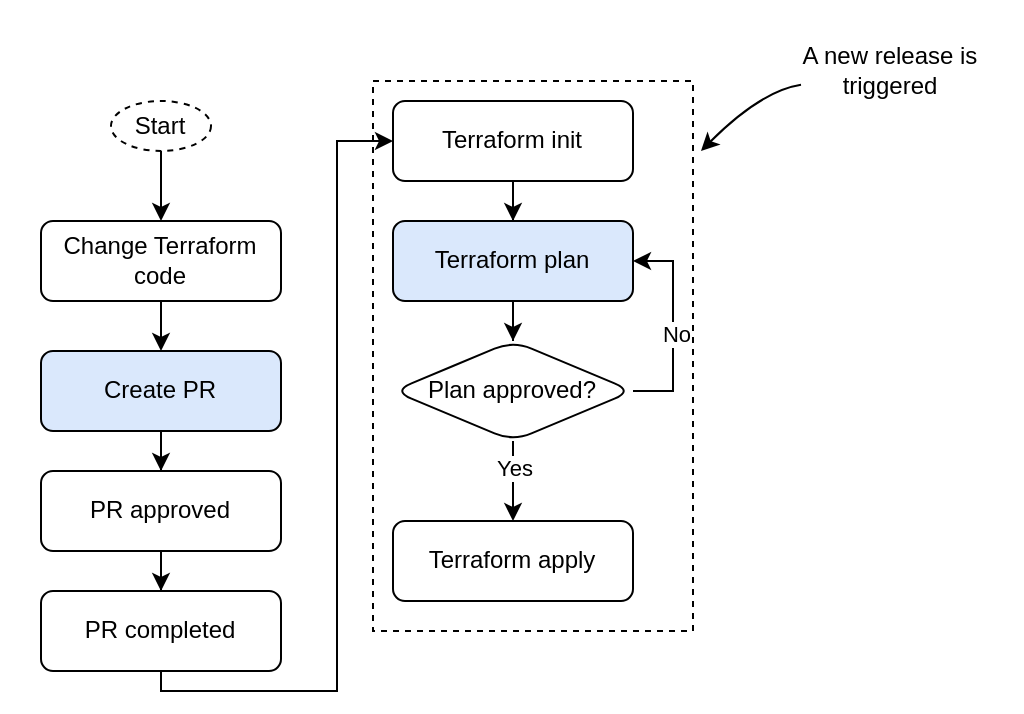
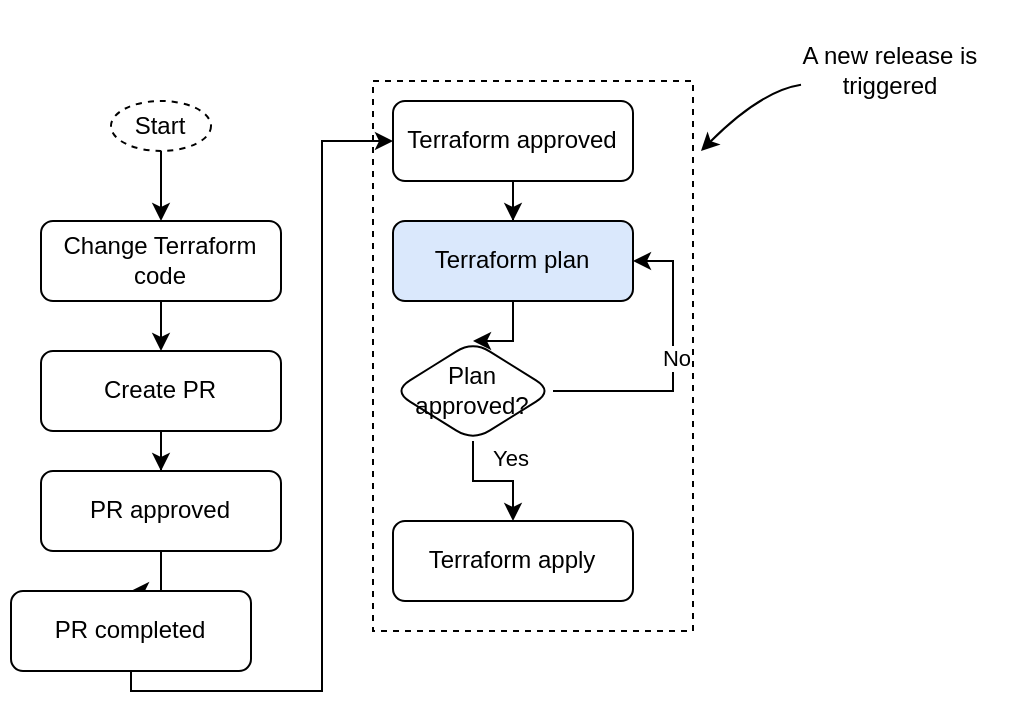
  <mxCell id="0" />
  <mxCell id="1" parent="0" />
  <mxCell id="2" value="" style="rounded=0;whiteSpace=wrap;html=1;dashed=1;" vertex="1" parent="1"><mxGeometry x="186" y="40" width="160" height="275" as="geometry" /></mxCell>
  <mxCell id="3" value="" style="edgeStyle=orthogonalEdgeStyle;rounded=0;orthogonalLoop=1;jettySize=auto;html=1;" edge="1" parent="1" source="4" target="9"><mxGeometry relative="1" as="geometry" /></mxCell>
  <mxCell id="4" value="Change Terraform code" style="rounded=1;whiteSpace=wrap;html=1;fontSize=12;glass=0;strokeWidth=1;shadow=0;" vertex="1" parent="1"><mxGeometry x="20" y="110" width="120" height="40" as="geometry" /></mxCell>
  <mxCell id="5" value="" style="edgeStyle=orthogonalEdgeStyle;rounded=0;orthogonalLoop=1;jettySize=auto;html=1;" edge="1" parent="1" source="6" target="7"><mxGeometry relative="1" as="geometry" /></mxCell>
  <mxCell id="6" value="PR approved" style="rounded=1;whiteSpace=wrap;html=1;fontSize=12;glass=0;strokeWidth=1;shadow=0;" vertex="1" parent="1"><mxGeometry x="20" y="235" width="120" height="40" as="geometry" /></mxCell>
- <mxCell id="7" value="PR completed" style="rounded=1;whiteSpace=wrap;html=1;fontSize=12;glass=0;strokeWidth=1;shadow=0;" vertex="1" parent="1"><mxGeometry x="20" y="295" width="120" height="40" as="geometry" /></mxCell>
+ <mxCell id="7" value="PR completed" style="rounded=1;whiteSpace=wrap;html=1;fontSize=12;glass=0;strokeWidth=1;shadow=0;" vertex="1" parent="1"><mxGeometry x="5" y="295" width="120" height="40" as="geometry" /></mxCell>
  <mxCell id="8" value="" style="edgeStyle=orthogonalEdgeStyle;rounded=0;orthogonalLoop=1;jettySize=auto;html=1;" edge="1" parent="1" source="9" target="6"><mxGeometry relative="1" as="geometry" /></mxCell>
- <mxCell id="9" value="Create PR" style="rounded=1;whiteSpace=wrap;html=1;fontSize=12;glass=0;strokeWidth=1;shadow=0;fillColor=#dae8fc;" vertex="1" parent="1"><mxGeometry x="20" y="175" width="120" height="40" as="geometry" /></mxCell>
+ <mxCell id="9" value="Create PR" style="rounded=1;whiteSpace=wrap;html=1;fontSize=12;glass=0;strokeWidth=1;shadow=0;" vertex="1" parent="1"><mxGeometry x="20" y="175" width="120" height="40" as="geometry" /></mxCell>
  <mxCell id="10" value="" style="edgeStyle=orthogonalEdgeStyle;rounded=0;orthogonalLoop=1;jettySize=auto;html=1;" edge="1" parent="1" source="11" target="15"><mxGeometry relative="1" as="geometry" /></mxCell>
- <mxCell id="11" value="Terraform init" style="rounded=1;whiteSpace=wrap;html=1;fontSize=12;glass=0;strokeWidth=1;shadow=0;" vertex="1" parent="1"><mxGeometry x="196" y="50" width="120" height="40" as="geometry" /></mxCell>
+ <mxCell id="11" value="Terraform approved" style="rounded=1;whiteSpace=wrap;html=1;fontSize=12;glass=0;strokeWidth=1;shadow=0;" vertex="1" parent="1"><mxGeometry x="196" y="50" width="120" height="40" as="geometry" /></mxCell>
  <mxCell id="12" value="A new release is triggered" style="text;html=1;strokeColor=none;fillColor=none;align=center;verticalAlign=middle;whiteSpace=wrap;rounded=0;" vertex="1" parent="1"><mxGeometry x="400" y="20" width="90" height="30" as="geometry" /></mxCell>
  <mxCell id="13" value="Terraform apply" style="rounded=1;whiteSpace=wrap;html=1;fontSize=12;glass=0;strokeWidth=1;shadow=0;" vertex="1" parent="1"><mxGeometry x="196" y="260" width="120" height="40" as="geometry" /></mxCell>
  <mxCell id="14" value="" style="edgeStyle=orthogonalEdgeStyle;rounded=0;orthogonalLoop=1;jettySize=auto;html=1;" edge="1" parent="1" source="15" target="20"><mxGeometry relative="1" as="geometry" /></mxCell>
  <mxCell id="15" value="Terraform plan" style="rounded=1;whiteSpace=wrap;html=1;fontSize=12;glass=0;strokeWidth=1;shadow=0;fillColor=#dae8fc;" vertex="1" parent="1"><mxGeometry x="196" y="110" width="120" height="40" as="geometry" /></mxCell>
  <mxCell id="16" value="" style="edgeStyle=orthogonalEdgeStyle;rounded=0;orthogonalLoop=1;jettySize=auto;html=1;" edge="1" parent="1" source="20" target="13"><mxGeometry relative="1" as="geometry" /></mxCell>
  <mxCell id="17" value="Yes" style="edgeLabel;html=1;align=center;verticalAlign=middle;resizable=0;points=[];" vertex="1" connectable="0" parent="16"><mxGeometry x="0.261" relative="1" as="geometry"><mxPoint y="-12" as="offset" /></mxGeometry></mxCell>
  <mxCell id="18" style="edgeStyle=orthogonalEdgeStyle;rounded=0;orthogonalLoop=1;jettySize=auto;html=1;exitX=1;exitY=0.5;exitDx=0;exitDy=0;entryX=1;entryY=0.5;entryDx=0;entryDy=0;" edge="1" parent="1" source="20" target="15"><mxGeometry relative="1" as="geometry" /></mxCell>
  <mxCell id="19" value="No" style="edgeLabel;html=1;align=center;verticalAlign=middle;resizable=0;points=[];" vertex="1" connectable="0" parent="18"><mxGeometry x="0.391" y="-1" relative="1" as="geometry"><mxPoint y="24" as="offset" /></mxGeometry></mxCell>
- <mxCell id="20" value="Plan approved?" style="rhombus;whiteSpace=wrap;html=1;rounded=1;shadow=0;strokeWidth=1;glass=0;" vertex="1" parent="1"><mxGeometry x="196" y="170" width="120" height="50" as="geometry" /></mxCell>
+ <mxCell id="20" value="Plan approved?" style="rhombus;whiteSpace=wrap;html=1;rounded=1;shadow=0;strokeWidth=1;glass=0;" vertex="1" parent="1"><mxGeometry x="196" y="170" width="80" height="50" as="geometry" /></mxCell>
  <mxCell id="21" value="" style="endArrow=classic;html=1;rounded=0;exitX=0.5;exitY=1;exitDx=0;exitDy=0;entryX=0;entryY=0.5;entryDx=0;entryDy=0;edgeStyle=orthogonalEdgeStyle;" edge="1" parent="1" source="7" target="11"><mxGeometry width="50" height="50" relative="1" as="geometry"><mxPoint x="-90" y="305" as="sourcePoint" /><mxPoint x="-40" y="255" as="targetPoint" /></mxGeometry></mxCell>
  <mxCell id="22" style="edgeStyle=orthogonalEdgeStyle;rounded=0;orthogonalLoop=1;jettySize=auto;html=1;exitX=0.5;exitY=1;exitDx=0;exitDy=0;entryX=0.5;entryY=0;entryDx=0;entryDy=0;" edge="1" parent="1" source="23" target="4"><mxGeometry relative="1" as="geometry" /></mxCell>
  <mxCell id="23" value="Start" style="ellipse;whiteSpace=wrap;html=1;dashed=1;" vertex="1" parent="1"><mxGeometry x="55" y="50" width="50" height="25" as="geometry" /></mxCell>
  <mxCell id="24" value="" style="curved=1;endArrow=classic;html=1;rounded=0;" edge="1" parent="1" source="12"><mxGeometry width="50" height="50" relative="1" as="geometry"><mxPoint x="290" y="35" as="sourcePoint" /><mxPoint x="350" y="75" as="targetPoint" /><Array as="points"><mxPoint x="380" y="45" /></Array></mxGeometry></mxCell>
